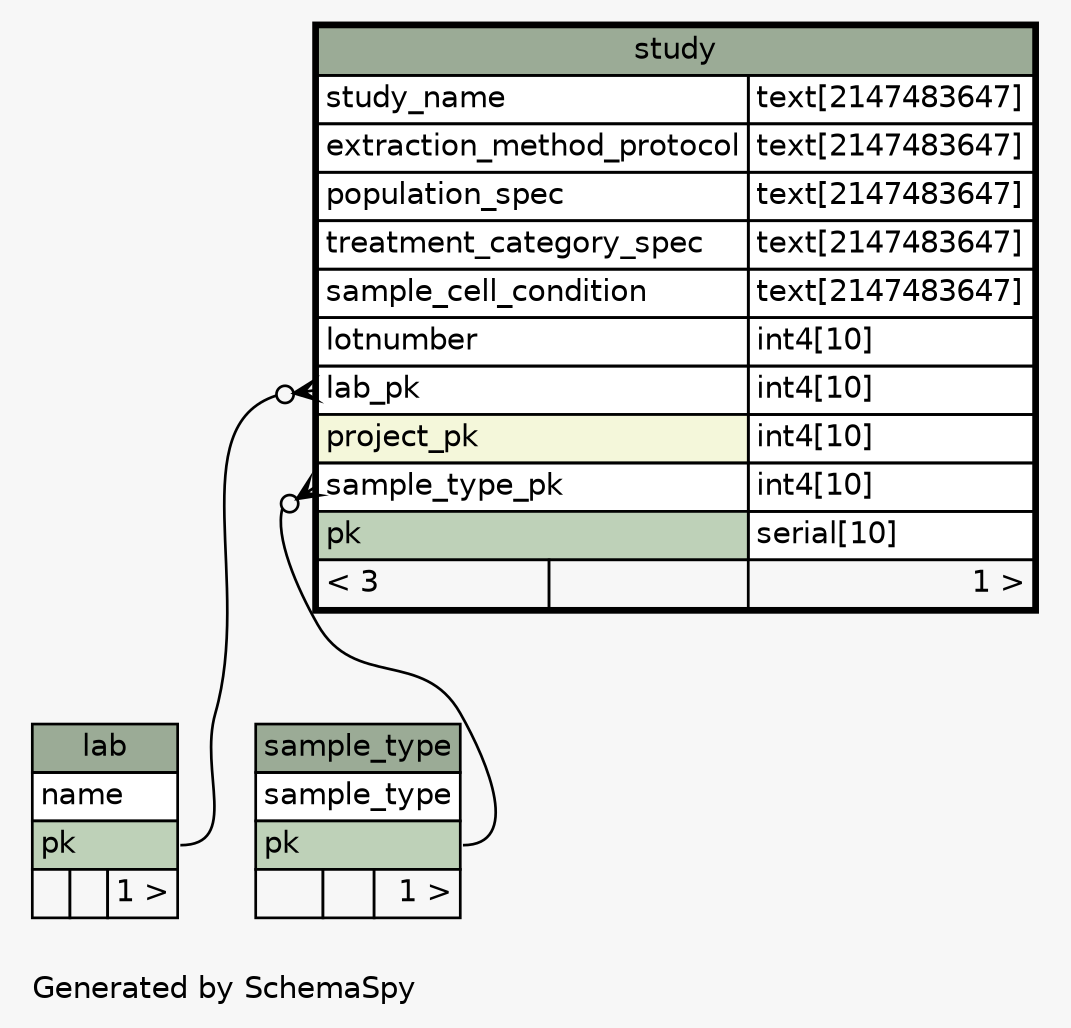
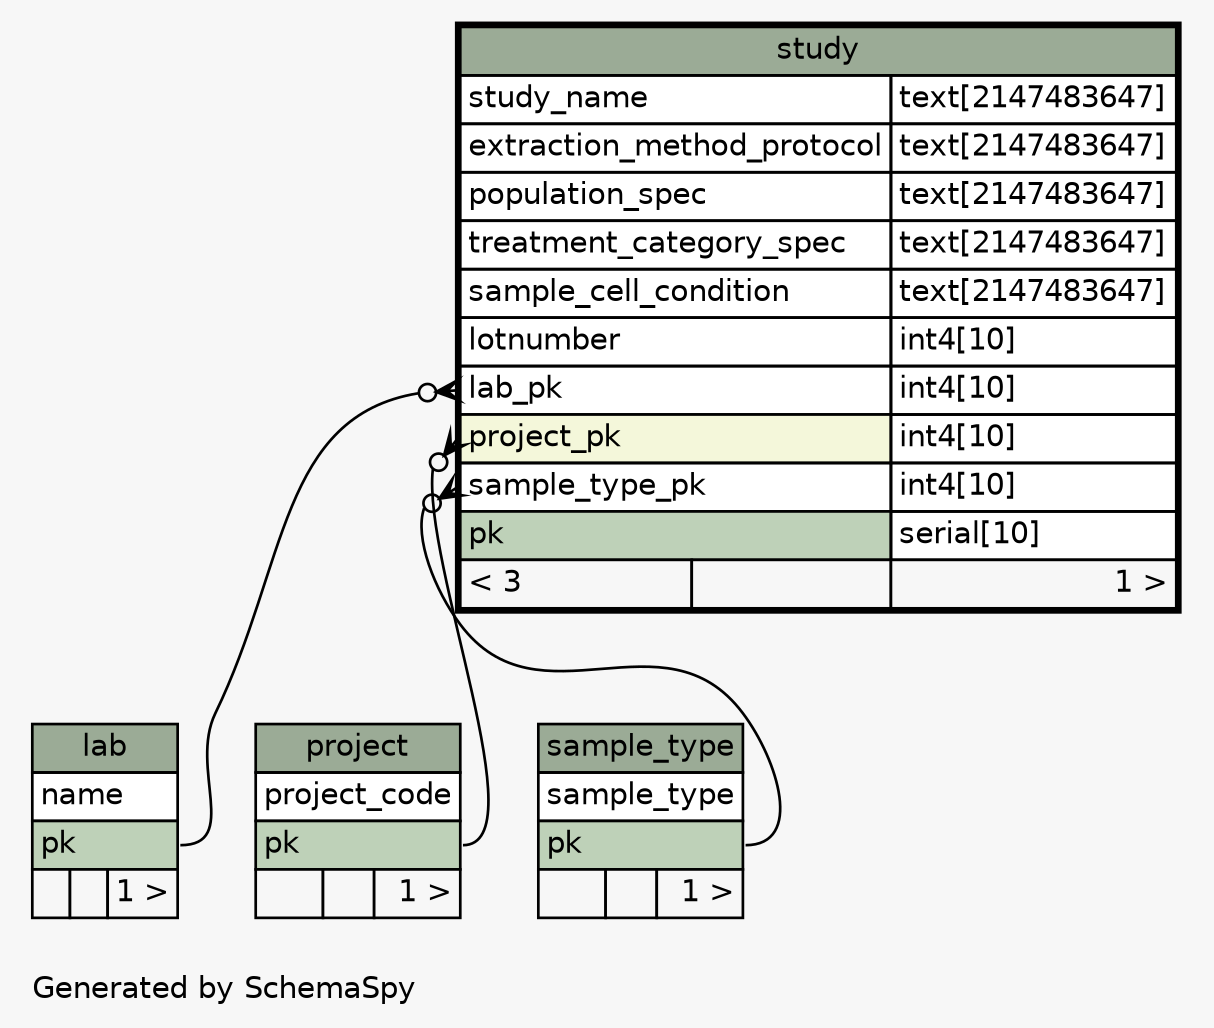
  digraph {
    bgcolor="#f7f7f7"
    fontname=Helvetica
    fontsize=11
    label="\nGenerated by SchemaSpy"
    labeljust=l
    nodesep=0.18
    rankdir=TB
    ranksep=0.46
    node [fontname=Helvetica fontsize=11 shape=plaintext]
    edge [arrowhead=none arrowsize=0.8 arrowtail=crowodot dir=back headport="pk:e"]
    n1 [label=<     <TABLE BORDER="2" CELLBORDER="1" CELLSPACING="0" BGCOLOR="#ffffff">       <TR><TD COLSPAN="3" BGCOLOR="#9bab96" ALIGN="CENTER">study</TD></TR>       <TR><TD PORT="study_name" COLSPAN="2" ALIGN="LEFT">study_name</TD><TD PORT="study_name.type" ALIGN="LEFT">text[2147483647]</TD></TR>       <TR><TD PORT="extraction_method_protocol" COLSPAN="2" ALIGN="LEFT">extraction_method_protocol</TD><TD PORT="extraction_method_protocol.type" ALIGN="LEFT">text[2147483647]</TD></TR>       <TR><TD PORT="population_spec" COLSPAN="2" ALIGN="LEFT">population_spec</TD><TD PORT="population_spec.type" ALIGN="LEFT">text[2147483647]</TD></TR>       <TR><TD PORT="treatment_category_spec" COLSPAN="2" ALIGN="LEFT">treatment_category_spec</TD><TD PORT="treatment_category_spec.type" ALIGN="LEFT">text[2147483647]</TD></TR>       <TR><TD PORT="sample_cell_condition" COLSPAN="2" ALIGN="LEFT">sample_cell_condition</TD><TD PORT="sample_cell_condition.type" ALIGN="LEFT">text[2147483647]</TD></TR>       <TR><TD PORT="lotnumber" COLSPAN="2" ALIGN="LEFT">lotnumber</TD><TD PORT="lotnumber.type" ALIGN="LEFT">int4[10]</TD></TR>       <TR><TD PORT="lab_pk" COLSPAN="2" ALIGN="LEFT">lab_pk</TD><TD PORT="lab_pk.type" ALIGN="LEFT">int4[10]</TD></TR>       <TR><TD PORT="project_pk" COLSPAN="2" BGCOLOR="#f4f7da" ALIGN="LEFT">project_pk</TD><TD PORT="project_pk.type" ALIGN="LEFT">int4[10]</TD></TR>       <TR><TD PORT="sample_type_pk" COLSPAN="2" ALIGN="LEFT">sample_type_pk</TD><TD PORT="sample_type_pk.type" ALIGN="LEFT">int4[10]</TD></TR>       <TR><TD PORT="pk" COLSPAN="2" BGCOLOR="#bed1b8" ALIGN="LEFT">pk</TD><TD PORT="pk.type" ALIGN="LEFT">serial[10]</TD></TR>       <TR><TD ALIGN="LEFT" BGCOLOR="#f7f7f7">&lt; 3</TD><TD ALIGN="RIGHT" BGCOLOR="#f7f7f7">  </TD><TD ALIGN="RIGHT" BGCOLOR="#f7f7f7">1 &gt;</TD></TR>     </TABLE>>]
    n2 [label=<     <TABLE BORDER="0" CELLBORDER="1" CELLSPACING="0" BGCOLOR="#ffffff">       <TR><TD COLSPAN="3" BGCOLOR="#9bab96" ALIGN="CENTER">lab</TD></TR>       <TR><TD PORT="name" COLSPAN="3" ALIGN="LEFT">name</TD></TR>       <TR><TD PORT="pk" COLSPAN="3" BGCOLOR="#bed1b8" ALIGN="LEFT">pk</TD></TR>       <TR><TD ALIGN="LEFT" BGCOLOR="#f7f7f7">  </TD><TD ALIGN="RIGHT" BGCOLOR="#f7f7f7">  </TD><TD ALIGN="RIGHT" BGCOLOR="#f7f7f7">1 &gt;</TD></TR>     </TABLE>>]
+   n3 [label=<     <TABLE BORDER="0" CELLBORDER="1" CELLSPACING="0" BGCOLOR="#ffffff">       <TR><TD COLSPAN="3" BGCOLOR="#9bab96" ALIGN="CENTER">project</TD></TR>       <TR><TD PORT="project_code" COLSPAN="3" ALIGN="LEFT">project_code</TD></TR>       <TR><TD PORT="pk" COLSPAN="3" BGCOLOR="#bed1b8" ALIGN="LEFT">pk</TD></TR>       <TR><TD ALIGN="LEFT" BGCOLOR="#f7f7f7">  </TD><TD ALIGN="RIGHT" BGCOLOR="#f7f7f7">  </TD><TD ALIGN="RIGHT" BGCOLOR="#f7f7f7">1 &gt;</TD></TR>     </TABLE>>]
    n4 [label=<     <TABLE BORDER="0" CELLBORDER="1" CELLSPACING="0" BGCOLOR="#ffffff">       <TR><TD COLSPAN="3" BGCOLOR="#9bab96" ALIGN="CENTER">sample_type</TD></TR>       <TR><TD PORT="sample_type" COLSPAN="3" ALIGN="LEFT">sample_type</TD></TR>       <TR><TD PORT="pk" COLSPAN="3" BGCOLOR="#bed1b8" ALIGN="LEFT">pk</TD></TR>       <TR><TD ALIGN="LEFT" BGCOLOR="#f7f7f7">  </TD><TD ALIGN="RIGHT" BGCOLOR="#f7f7f7">  </TD><TD ALIGN="RIGHT" BGCOLOR="#f7f7f7">1 &gt;</TD></TR>     </TABLE>>]
    n1 -> n2 [tailport="lab_pk:w"]
+   n1 -> n3 [tailport="project_pk:w"]
    n1 -> n4 [tailport="sample_type_pk:w"]
  }
